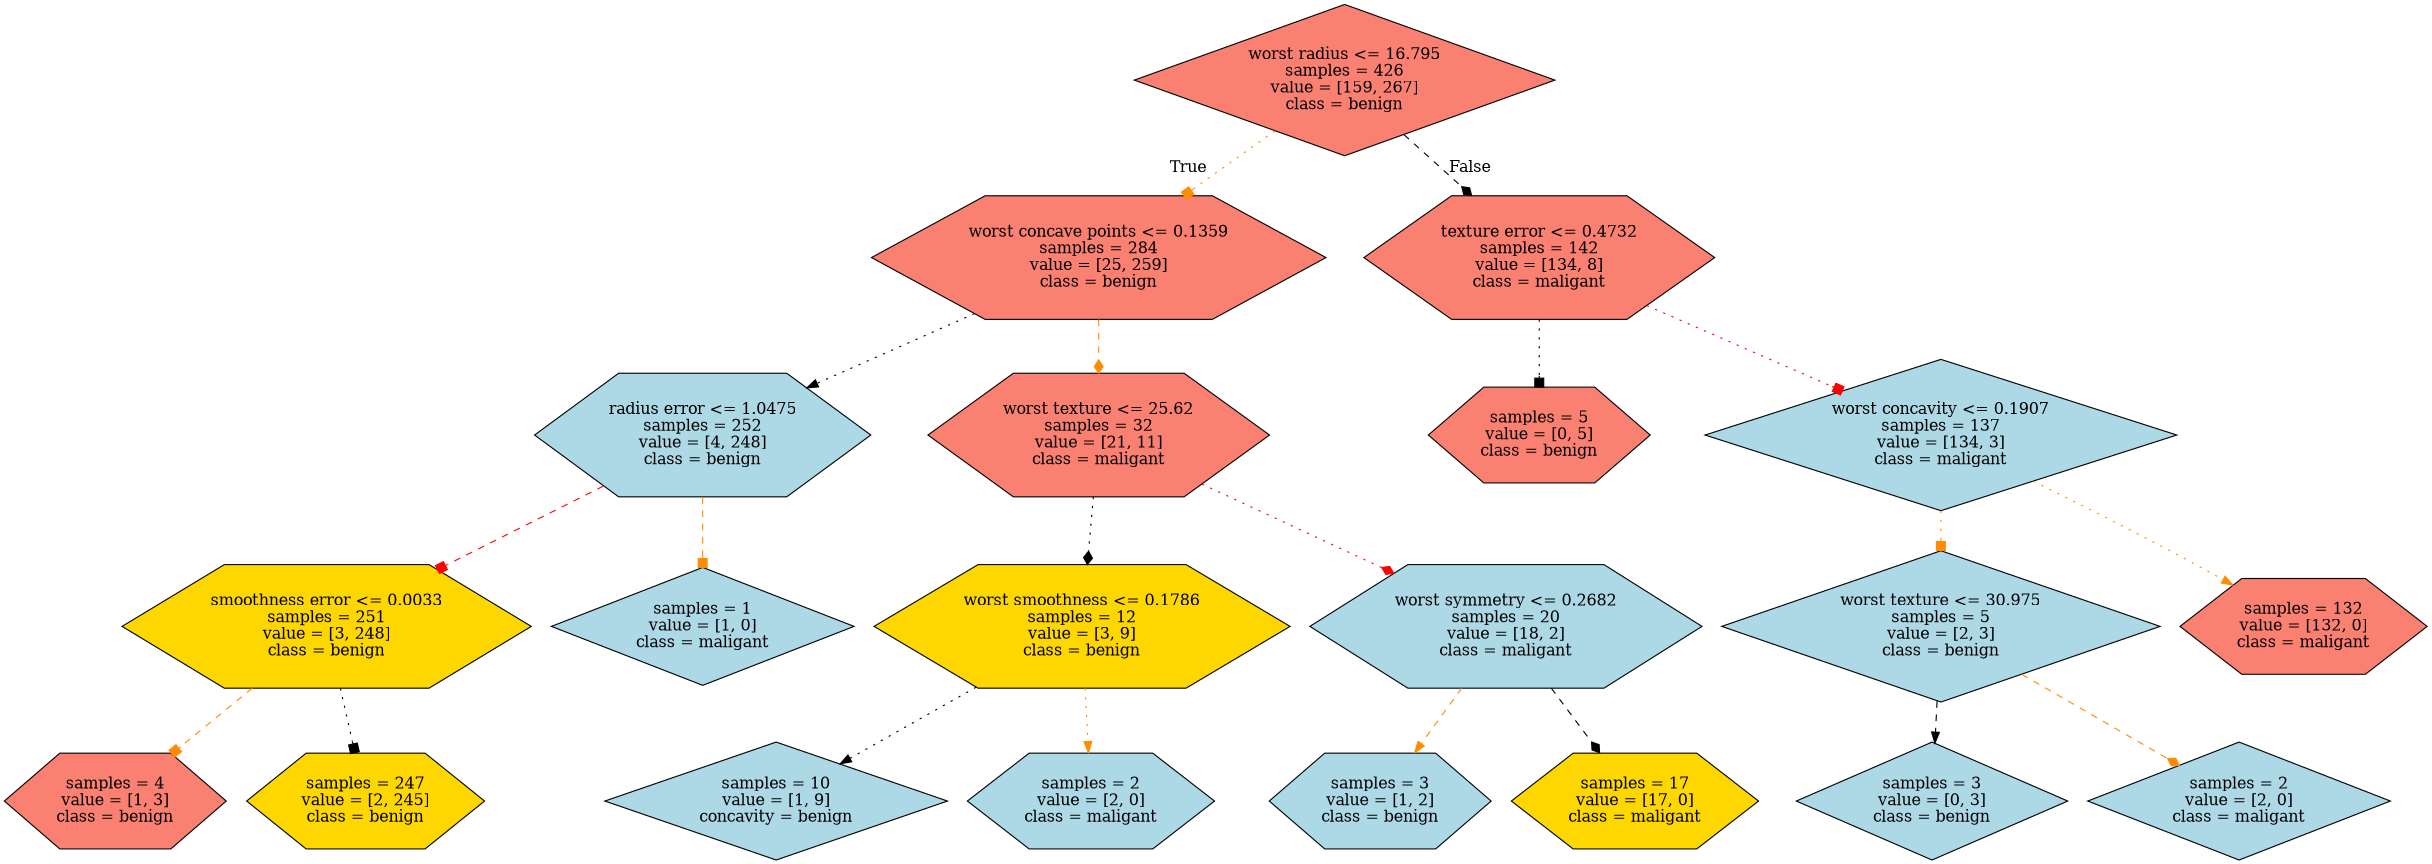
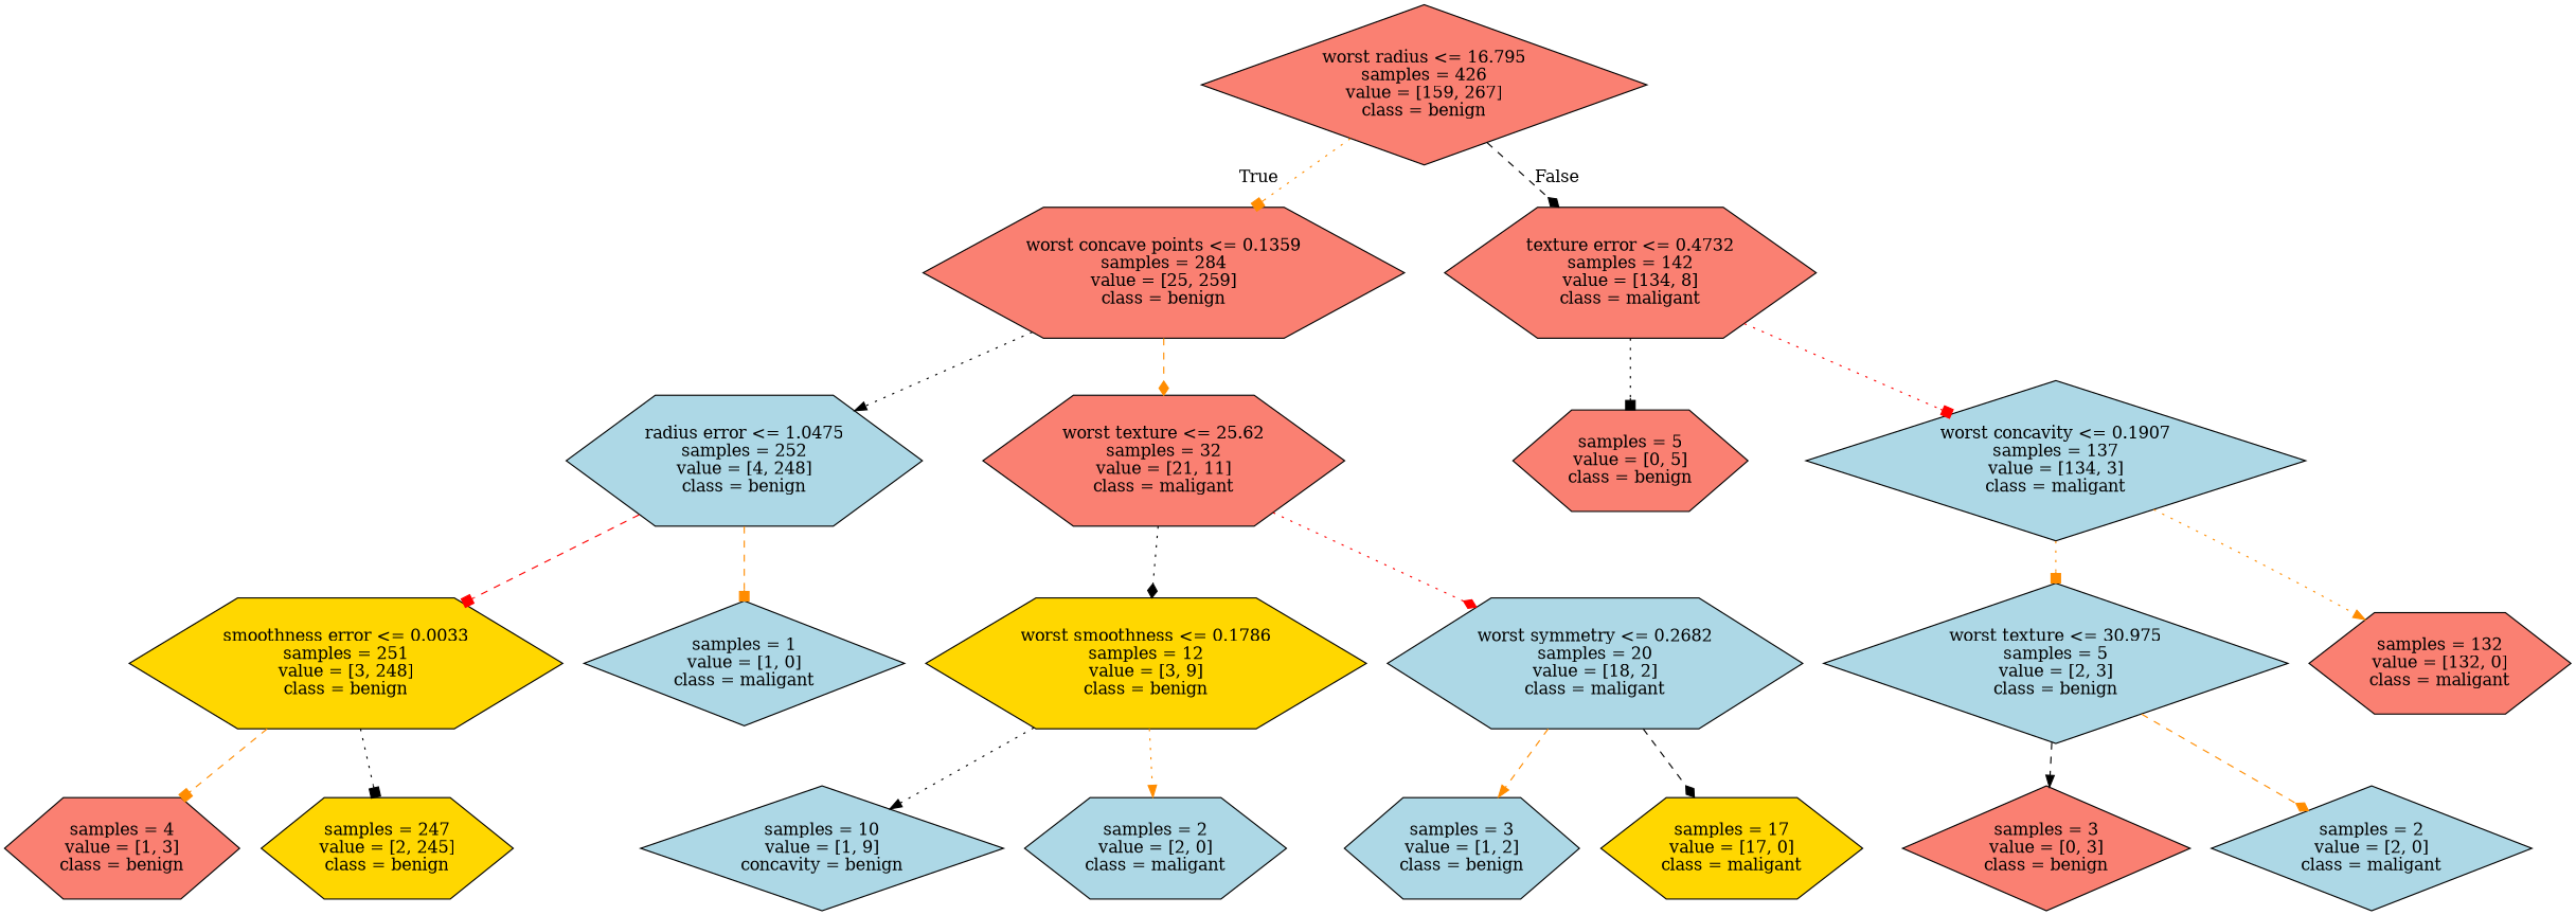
  digraph {
    node [color=black fillcolor=lightblue shape=hexagon style=filled]
    edge [arrowhead=box color=darkorange style=dotted]
    n1 [fillcolor=salmon label="worst radius <= 16.795\nsamples = 426\nvalue = [159, 267]\nclass = benign" shape=diamond]
    n2 [fillcolor=salmon label="worst concave points <= 0.1359\nsamples = 284\nvalue = [25, 259]\nclass = benign"]
    n3 [fillcolor=salmon label="texture error <= 0.4732\nsamples = 142\nvalue = [134, 8]\nclass = maligant"]
    n4 [label="radius error <= 1.0475\nsamples = 252\nvalue = [4, 248]\nclass = benign"]
    n5 [fillcolor=salmon label="worst texture <= 25.62\nsamples = 32\nvalue = [21, 11]\nclass = maligant"]
    n6 [fillcolor=salmon label="samples = 5\nvalue = [0, 5]\nclass = benign"]
    n7 [label="worst concavity <= 0.1907\nsamples = 137\nvalue = [134, 3]\nclass = maligant" shape=diamond]
    n8 [fillcolor=gold label="smoothness error <= 0.0033\nsamples = 251\nvalue = [3, 248]\nclass = benign"]
    n9 [label="samples = 1\nvalue = [1, 0]\nclass = maligant" shape=diamond]
    n10 [fillcolor=gold label="worst smoothness <= 0.1786\nsamples = 12\nvalue = [3, 9]\nclass = benign"]
    n11 [label="worst symmetry <= 0.2682\nsamples = 20\nvalue = [18, 2]\nclass = maligant"]
    n12 [fillcolor=salmon label="samples = 4\nvalue = [1, 3]\nclass = benign"]
    n13 [fillcolor=gold label="samples = 247\nvalue = [2, 245]\nclass = benign"]
    n14 [label="samples = 10\nvalue = [1, 9]\nconcavity = benign" shape=diamond]
    n15 [label="samples = 2\nvalue = [2, 0]\nclass = maligant"]
    n16 [label="samples = 3\nvalue = [1, 2]\nclass = benign"]
    n17 [fillcolor=gold label="samples = 17\nvalue = [17, 0]\nclass = maligant"]
    n18 [label="worst texture <= 30.975\nsamples = 5\nvalue = [2, 3]\nclass = benign" shape=diamond]
    n19 [fillcolor=salmon label="samples = 132\nvalue = [132, 0]\nclass = maligant"]
-   n20 [label="samples = 3\nvalue = [0, 3]\nclass = benign" shape=diamond]
+   n20 [fillcolor=salmon label="samples = 3\nvalue = [0, 3]\nclass = benign" shape=diamond]
    n21 [label="samples = 2\nvalue = [2, 0]\nclass = maligant" shape=diamond]
    n1 -> n2 [headlabel=True labelangle=45 labeldistance=2.5]
    n1 -> n3 [arrowhead=diamond color=black headlabel=False labelangle=-45 labeldistance=2.5 style=dashed]
    n2 -> n4 [arrowhead=normal color=black]
    n2 -> n5 [arrowhead=diamond style=dashed]
    n3 -> n6 [color=black]
    n3 -> n7 [color=red]
    n4 -> n8 [color=red style=dashed]
    n4 -> n9 [style=dashed]
    n5 -> n10 [arrowhead=diamond color=black]
    n5 -> n11 [arrowhead=diamond color=red]
    n7 -> n18
    n7 -> n19 [arrowhead=normal]
    n8 -> n12 [style=dashed]
    n8 -> n13 [color=black]
    n10 -> n14 [arrowhead=normal color=black]
    n10 -> n15 [arrowhead=normal]
    n11 -> n16 [arrowhead=normal style=dashed]
    n11 -> n17 [arrowhead=diamond color=black style=dashed]
    n18 -> n20 [arrowhead=normal color=black style=dashed]
    n18 -> n21 [arrowhead=diamond style=dashed]
  }
